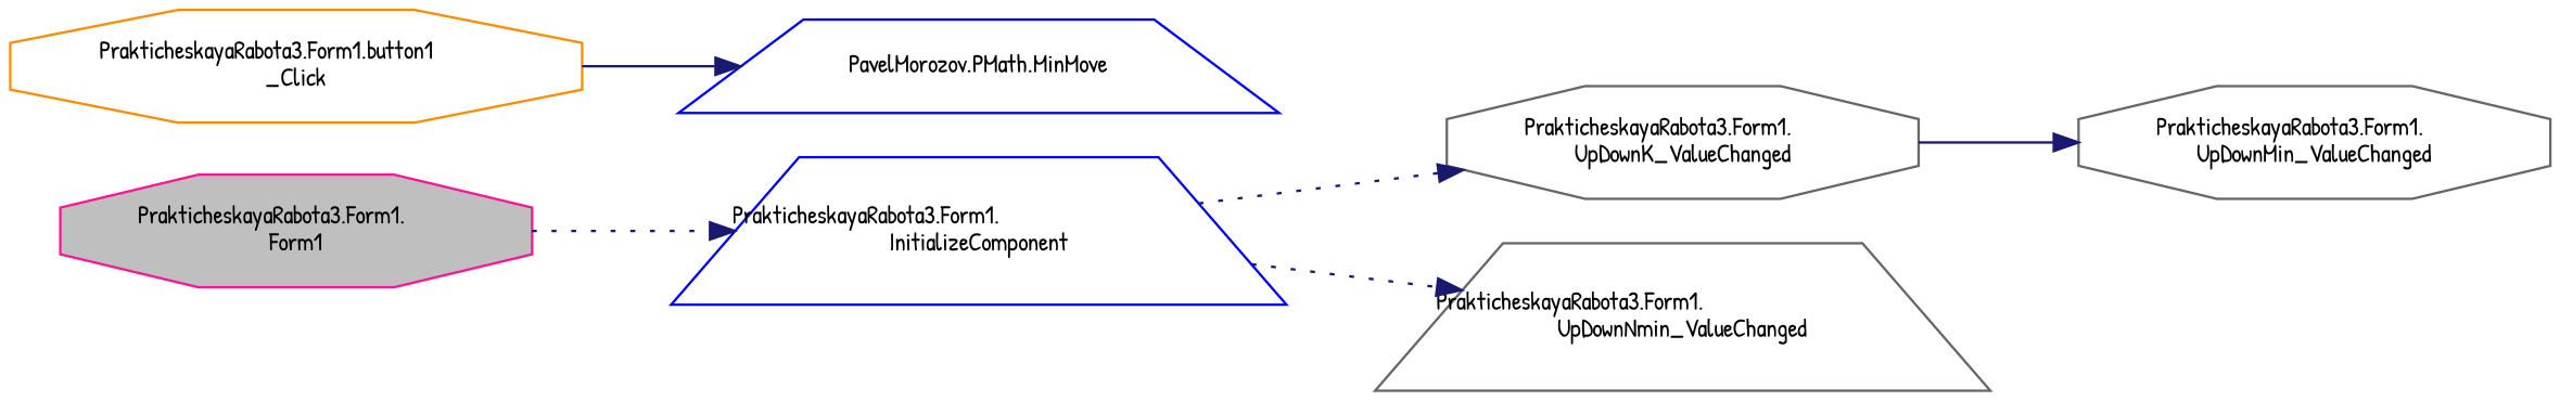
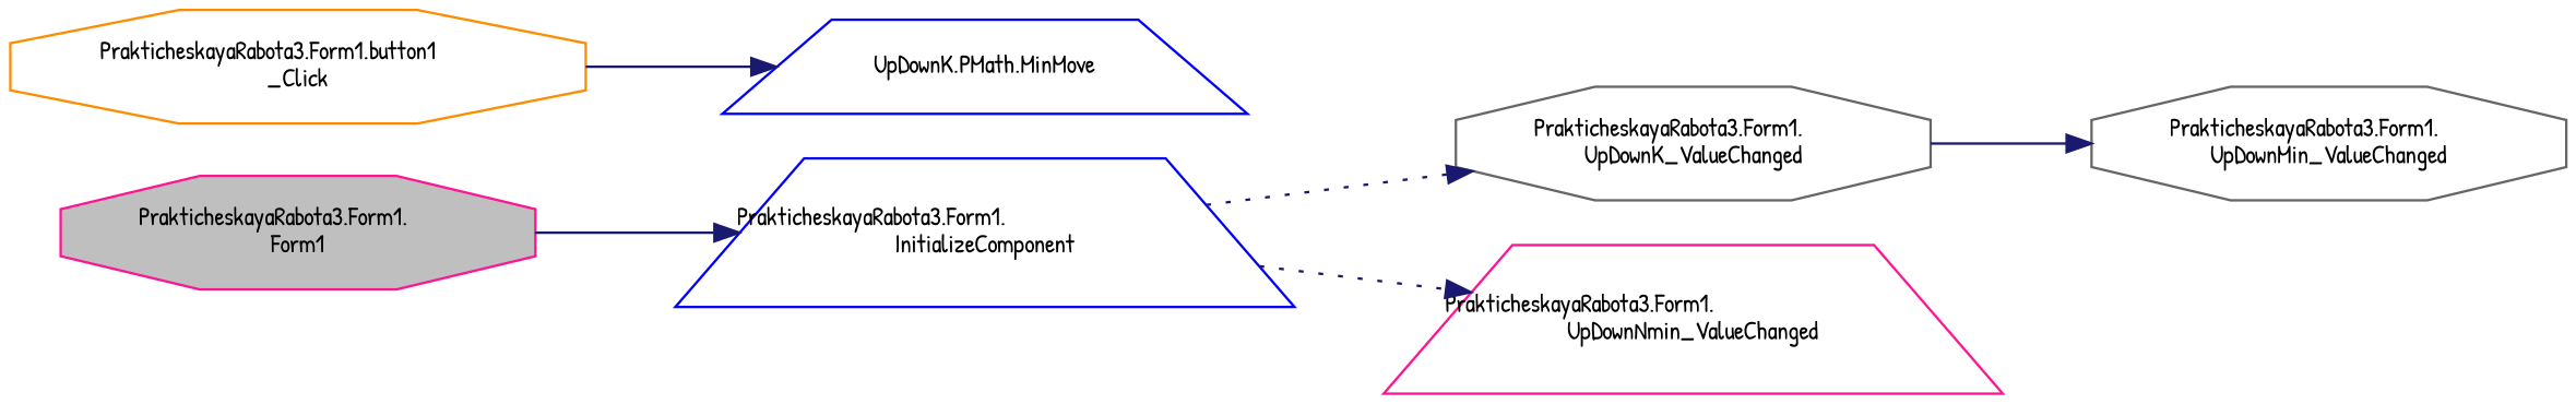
  digraph {
    fontname="Patrick Hand"
    rankdir=LR
    node [color=deeppink fillcolor=white fontname="Patrick Hand" fontsize=10 shape=octagon style=filled]
    edge [color=midnightblue fontname="Patrick Hand" fontsize=10 labelfontname=Helvetica labelfontsize=10 style=dotted]
    n1 [fillcolor=grey75 fontcolor=black height=0.2 label="PrakticheskayaRabota3.Form1.\lForm1" width=0.4]
    n2 [color=blue height=0.2 label="PrakticheskayaRabota3.Form1.\lInitializeComponent" shape=trapezium width=0.4]
    n3 [color=gray40 height=0.2 label="PrakticheskayaRabota3.Form1.\lUpDownK_ValueChanged" width=0.4]
-   n4 [color=gray40 height=0.2 label="PrakticheskayaRabota3.Form1.\lUpDownNmin_ValueChanged" shape=trapezium width=0.4]
+   n4 [height=0.2 label="PrakticheskayaRabota3.Form1.\lUpDownNmin_ValueChanged" shape=trapezium width=0.4]
    n5 [color=darkorange height=0.2 label="PrakticheskayaRabota3.Form1.button1\l_Click" width=0.4]
-   n6 [color=blue height=0.2 label="PavelMorozov.PMath.MinMove" shape=trapezium width=0.4]
+   n6 [color=blue height=0.2 label="UpDownK.PMath.MinMove" shape=trapezium width=0.4]
    n7 [color=gray40 height=0.2 label="PrakticheskayaRabota3.Form1.\lUpDownMin_ValueChanged" width=0.4]
-   n1 -> n2
+   n1 -> n2 [style=solid]
    n2 -> n3
    n2 -> n4
    n3 -> n7 [style=solid]
    n5 -> n6 [style=solid]
  }
